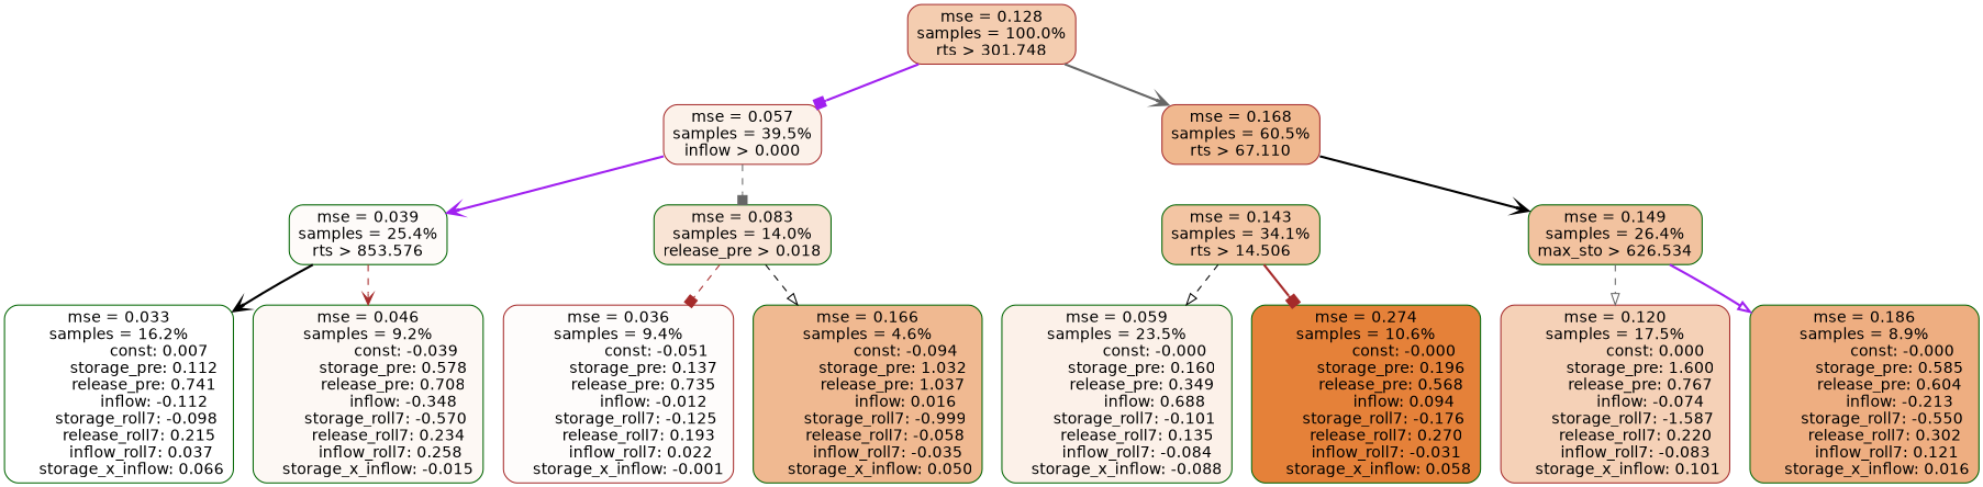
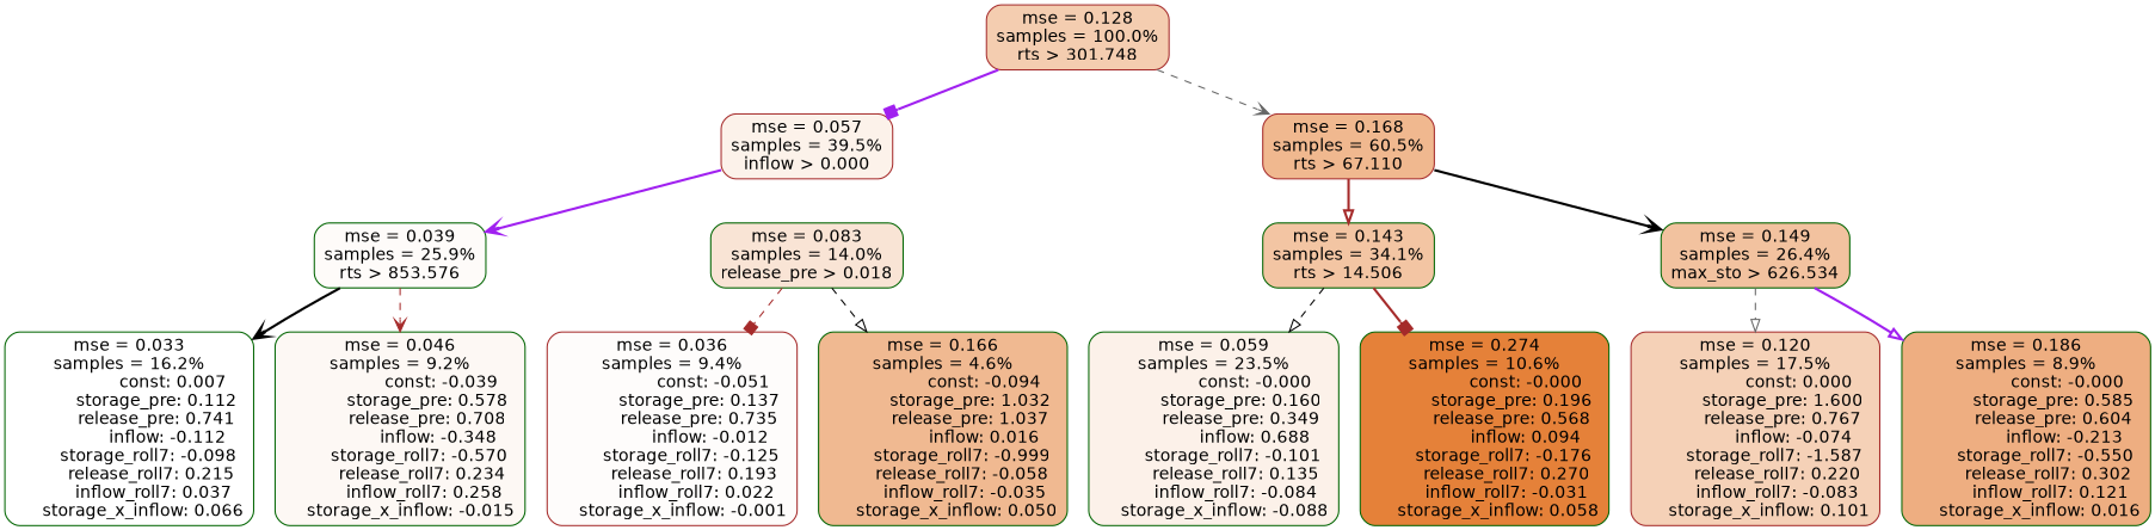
  digraph {
    node [color=darkgreen fontname=helvetica shape=rectangle style="filled, rounded"]
    edge [arrowhead=vee color=brown fontname=helvetica style=bold]
    n1 [color=brown fillcolor="#f4cdb0" label="mse = 0.128\nsamples = 100.0%\nrts > 301.748"]
    n2 [color=brown fillcolor="#fcf2ea" label="mse = 0.057\nsamples = 39.5%\ninflow > 0.000"]
    n3 [color=brown fillcolor="#f0b88f" label="mse = 0.168\nsamples = 60.5%\nrts > 67.110"]
-   n4 [fillcolor="#fefbf9" label="mse = 0.039\nsamples = 25.4%\nrts > 853.576"]
+   n4 [fillcolor="#fefbf9" label="mse = 0.039\nsamples = 25.9%\nrts > 853.576"]
    n5 [fillcolor="#f9e4d5" label="mse = 0.083\nsamples = 14.0%\nrelease_pre > 0.018"]
    n6 [fillcolor="#f3c5a3" label="mse = 0.143\nsamples = 34.1%\nrts > 14.506"]
    n7 [fillcolor="#f2c29f" label="mse = 0.149\nsamples = 26.4%\nmax_sto > 626.534"]
    n8 [fillcolor="#ffffff" label="mse = 0.033\nsamples = 16.2%\n                const: 0.007\n          storage_pre: 0.112\n          release_pre: 0.741\n              inflow: -0.112\n       storage_roll7: -0.098\n        release_roll7: 0.215\n         inflow_roll7: 0.037\n     storage_x_inflow: 0.066"]
    n9 [fillcolor="#fdf8f4" label="mse = 0.046\nsamples = 9.2%\n               const: -0.039\n          storage_pre: 0.578\n          release_pre: 0.708\n              inflow: -0.348\n       storage_roll7: -0.570\n        release_roll7: 0.234\n         inflow_roll7: 0.258\n    storage_x_inflow: -0.015"]
    n10 [color=brown fillcolor="#fefcfb" label="mse = 0.036\nsamples = 9.4%\n               const: -0.051\n          storage_pre: 0.137\n          release_pre: 0.735\n              inflow: -0.012\n       storage_roll7: -0.125\n        release_roll7: 0.193\n         inflow_roll7: 0.022\n    storage_x_inflow: -0.001"]
    n11 [fillcolor="#f0b991" label="mse = 0.166\nsamples = 4.6%\n               const: -0.094\n          storage_pre: 1.032\n          release_pre: 1.037\n               inflow: 0.016\n       storage_roll7: -0.999\n       release_roll7: -0.058\n        inflow_roll7: -0.035\n     storage_x_inflow: 0.050"]
    n12 [fillcolor="#fcf1e9" label="mse = 0.059\nsamples = 23.5%\n               const: -0.000\n          storage_pre: 0.160\n          release_pre: 0.349\n               inflow: 0.688\n       storage_roll7: -0.101\n        release_roll7: 0.135\n        inflow_roll7: -0.084\n    storage_x_inflow: -0.088"]
    n13 [fillcolor="#e58139" label="mse = 0.274\nsamples = 10.6%\n               const: -0.000\n          storage_pre: 0.196\n          release_pre: 0.568\n               inflow: 0.094\n       storage_roll7: -0.176\n        release_roll7: 0.270\n        inflow_roll7: -0.031\n     storage_x_inflow: 0.058"]
    n14 [color=brown fillcolor="#f5d1b7" label="mse = 0.120\nsamples = 17.5%\n                const: 0.000\n          storage_pre: 1.600\n          release_pre: 0.767\n              inflow: -0.074\n       storage_roll7: -1.587\n        release_roll7: 0.220\n        inflow_roll7: -0.083\n     storage_x_inflow: 0.101"]
    n15 [fillcolor="#eeae81" label="mse = 0.186\nsamples = 8.9%\n               const: -0.000\n          storage_pre: 0.585\n          release_pre: 0.604\n              inflow: -0.213\n       storage_roll7: -0.550\n        release_roll7: 0.302\n         inflow_roll7: 0.121\n     storage_x_inflow: 0.016"]
    n1 -> n2 [arrowhead=box color=purple]
-   n1 -> n3 [color=gray40]
+   n1 -> n3 [color=gray40 style=dashed]
    n2 -> n4 [color=purple]
-   n2 -> n5 [arrowhead=box color=gray40 style=dashed]
+   n3 -> n6 [arrowhead=onormal]
    n3 -> n7 [color=black]
    n4 -> n8 [color=black]
    n4 -> n9 [style=dashed]
    n5 -> n10 [arrowhead=box style=dashed]
    n5 -> n11 [arrowhead=onormal color=black style=dashed]
    n6 -> n12 [arrowhead=onormal color=black style=dashed]
    n6 -> n13 [arrowhead=box]
    n7 -> n14 [arrowhead=onormal color=gray40 style=dashed]
    n7 -> n15 [arrowhead=onormal color=purple]
  }
